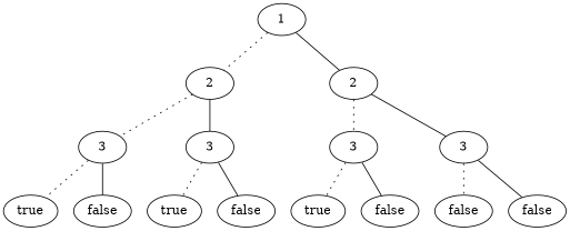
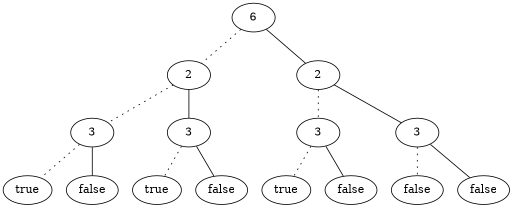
  graph {
    edge [style=dotted]
-   n1 [label=1]
+   n1 [label=6]
    n2 [label=2]
    n3 [label=2]
    n4 [label=3]
    n5 [label=3]
    n6 [label=true]
    n7 [label=false]
    n8 [label=true]
    n9 [label=false]
    n10 [label=3]
    n11 [label=3]
    n12 [label=true]
    n13 [label=false]
    n14 [label=false]
    n15 [label=false]
    n1 -- n2
    n1 -- n3 [style=solid]
    n2 -- n4
    n2 -- n5 [style=solid]
    n3 -- n10
    n3 -- n11 [style=solid]
    n4 -- n6
    n4 -- n7 [style=solid]
    n5 -- n8
    n5 -- n9 [style=solid]
    n10 -- n12
    n10 -- n13 [style=solid]
    n11 -- n14
    n11 -- n15 [style=solid]
  }
